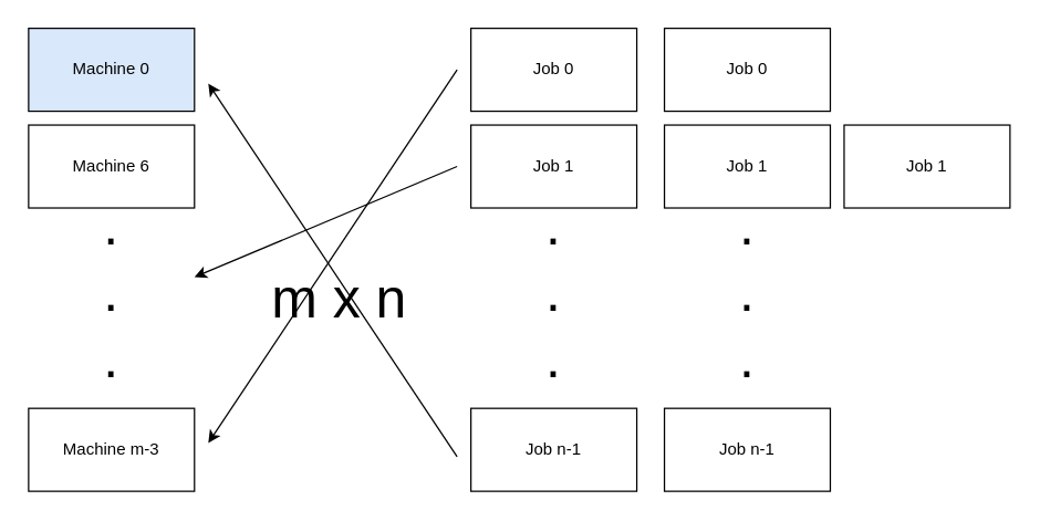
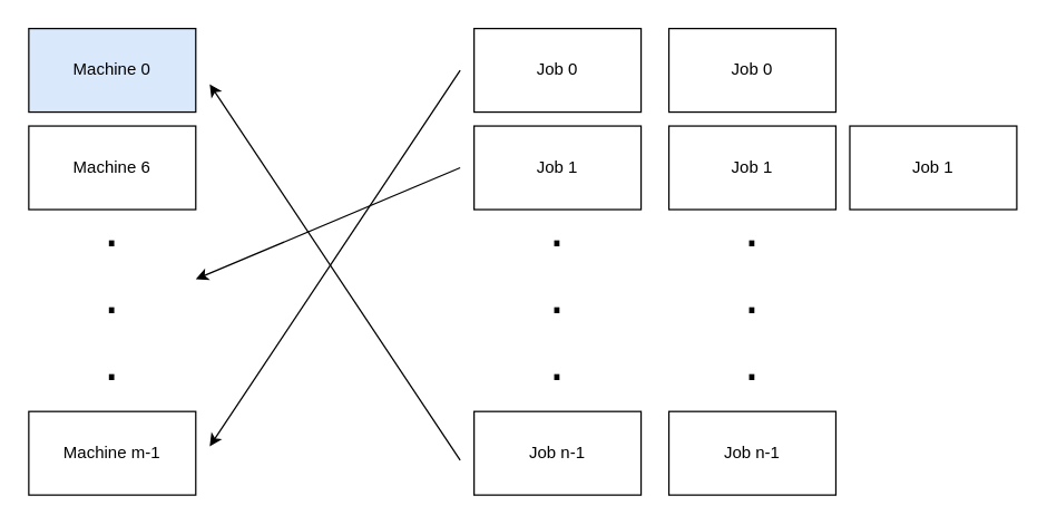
  <mxCell id="0" />
  <mxCell id="1" parent="0" />
  <mxCell id="2" value="Machine 0" style="rounded=0;whiteSpace=wrap;html=1;fillColor=#dae8fc;" parent="1" vertex="1"><mxGeometry x="20" y="20" width="120" height="60" as="geometry" /></mxCell>
  <mxCell id="3" value="Machine 6" style="rounded=0;whiteSpace=wrap;html=1;" parent="1" vertex="1"><mxGeometry x="20" y="90" width="120" height="60" as="geometry" /></mxCell>
- <mxCell id="4" value="Machine m-3" style="rounded=0;whiteSpace=wrap;html=1;" parent="1" vertex="1"><mxGeometry x="20" y="295" width="120" height="60" as="geometry" /></mxCell>
+ <mxCell id="4" value="Machine m-1" style="rounded=0;whiteSpace=wrap;html=1;" parent="1" vertex="1"><mxGeometry x="20" y="295" width="120" height="60" as="geometry" /></mxCell>
  <mxCell id="5" value="&lt;font style=&quot;font-size: 40px;&quot;&gt;.&lt;/font&gt;&lt;div style=&quot;font-size: 40px;&quot;&gt;&lt;font style=&quot;font-size: 40px;&quot;&gt;.&lt;/font&gt;&lt;/div&gt;&lt;div style=&quot;font-size: 40px;&quot;&gt;&lt;font style=&quot;font-size: 40px;&quot;&gt;.&lt;/font&gt;&lt;/div&gt;" style="text;html=1;align=center;verticalAlign=middle;whiteSpace=wrap;rounded=0;fontSize=40;" parent="1" vertex="1"><mxGeometry x="60" y="140" width="40" height="140" as="geometry" /></mxCell>
  <mxCell id="6" value="Job&lt;span style=&quot;background-color: initial;&quot;&gt;&amp;nbsp;0&lt;/span&gt;" style="rounded=0;whiteSpace=wrap;html=1;" parent="1" vertex="1"><mxGeometry x="340" y="20" width="120" height="60" as="geometry" /></mxCell>
  <mxCell id="7" value="Job 1" style="rounded=0;whiteSpace=wrap;html=1;" parent="1" vertex="1"><mxGeometry x="340" y="90" width="120" height="60" as="geometry" /></mxCell>
  <mxCell id="8" value="Job n-1" style="rounded=0;whiteSpace=wrap;html=1;" parent="1" vertex="1"><mxGeometry x="340" y="295" width="120" height="60" as="geometry" /></mxCell>
  <mxCell id="9" value="&lt;font style=&quot;font-size: 40px;&quot;&gt;.&lt;/font&gt;&lt;div style=&quot;font-size: 40px;&quot;&gt;&lt;font style=&quot;font-size: 40px;&quot;&gt;.&lt;/font&gt;&lt;/div&gt;&lt;div style=&quot;font-size: 40px;&quot;&gt;&lt;font style=&quot;font-size: 40px;&quot;&gt;.&lt;/font&gt;&lt;/div&gt;" style="text;html=1;align=center;verticalAlign=middle;whiteSpace=wrap;rounded=0;fontSize=40;" parent="1" vertex="1"><mxGeometry x="380" y="140" width="40" height="140" as="geometry" /></mxCell>
  <mxCell id="10" value="Job&lt;span style=&quot;background-color: initial;&quot;&gt;&amp;nbsp;0&lt;/span&gt;" style="rounded=0;whiteSpace=wrap;html=1;" parent="1" vertex="1"><mxGeometry x="480" y="20" width="120" height="60" as="geometry" /></mxCell>
  <mxCell id="11" value="Job 1" style="rounded=0;whiteSpace=wrap;html=1;" parent="1" vertex="1"><mxGeometry x="480" y="90" width="120" height="60" as="geometry" /></mxCell>
  <mxCell id="12" value="Job n-1" style="rounded=0;whiteSpace=wrap;html=1;" parent="1" vertex="1"><mxGeometry x="480" y="295" width="120" height="60" as="geometry" /></mxCell>
  <mxCell id="13" value="&lt;font style=&quot;font-size: 40px;&quot;&gt;.&lt;/font&gt;&lt;div style=&quot;font-size: 40px;&quot;&gt;&lt;font style=&quot;font-size: 40px;&quot;&gt;.&lt;/font&gt;&lt;/div&gt;&lt;div style=&quot;font-size: 40px;&quot;&gt;&lt;font style=&quot;font-size: 40px;&quot;&gt;.&lt;/font&gt;&lt;/div&gt;" style="text;html=1;align=center;verticalAlign=middle;whiteSpace=wrap;rounded=0;fontSize=40;" parent="1" vertex="1"><mxGeometry x="520" y="140" width="40" height="140" as="geometry" /></mxCell>
  <mxCell id="14" value="Job 1" style="rounded=0;whiteSpace=wrap;html=1;" parent="1" vertex="1"><mxGeometry x="610" y="90" width="120" height="60" as="geometry" /></mxCell>
  <mxCell id="15" value="" style="endArrow=classic;html=1;rounded=0;" parent="1" edge="1"><mxGeometry width="50" height="50" relative="1" as="geometry"><mxPoint x="330" y="330" as="sourcePoint" /><mxPoint x="150" y="60" as="targetPoint" /></mxGeometry></mxCell>
  <mxCell id="16" value="" style="endArrow=classic;html=1;rounded=0;" parent="1" edge="1"><mxGeometry width="50" height="50" relative="1" as="geometry"><mxPoint x="330" y="50" as="sourcePoint" /><mxPoint x="150" y="320" as="targetPoint" /></mxGeometry></mxCell>
  <mxCell id="17" value="" style="endArrow=classic;html=1;rounded=0;" parent="1" edge="1"><mxGeometry width="50" height="50" relative="1" as="geometry"><mxPoint x="330" y="120" as="sourcePoint" /><mxPoint x="140" y="200" as="targetPoint" /></mxGeometry></mxCell>
- <mxCell id="18" value="&lt;span style=&quot;font-size: 40px;&quot;&gt;m x n&lt;/span&gt;" style="text;html=1;align=center;verticalAlign=middle;whiteSpace=wrap;rounded=0;" parent="1" vertex="1"><mxGeometry x="170" y="200" width="150" height="30" as="geometry" /></mxCell>
